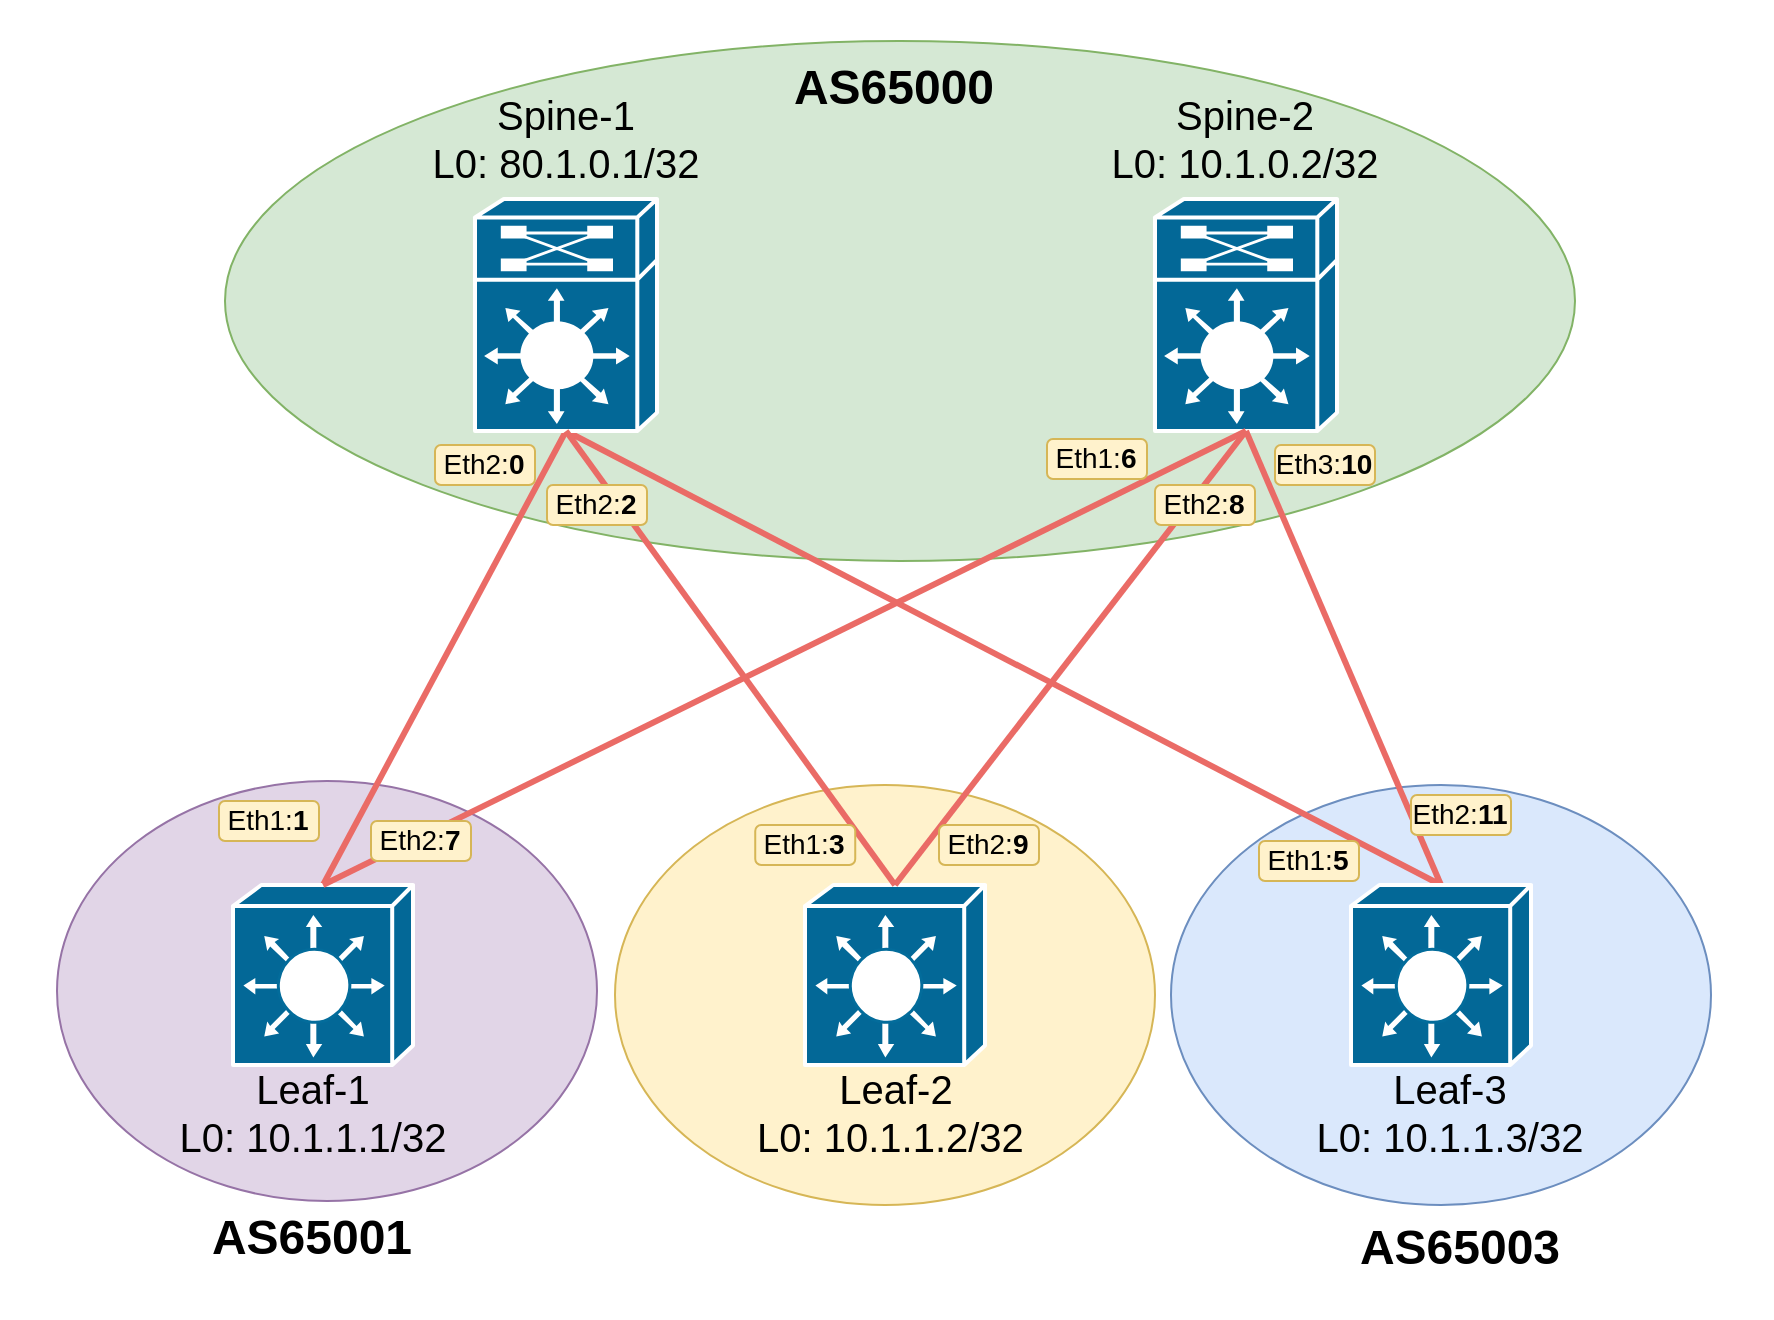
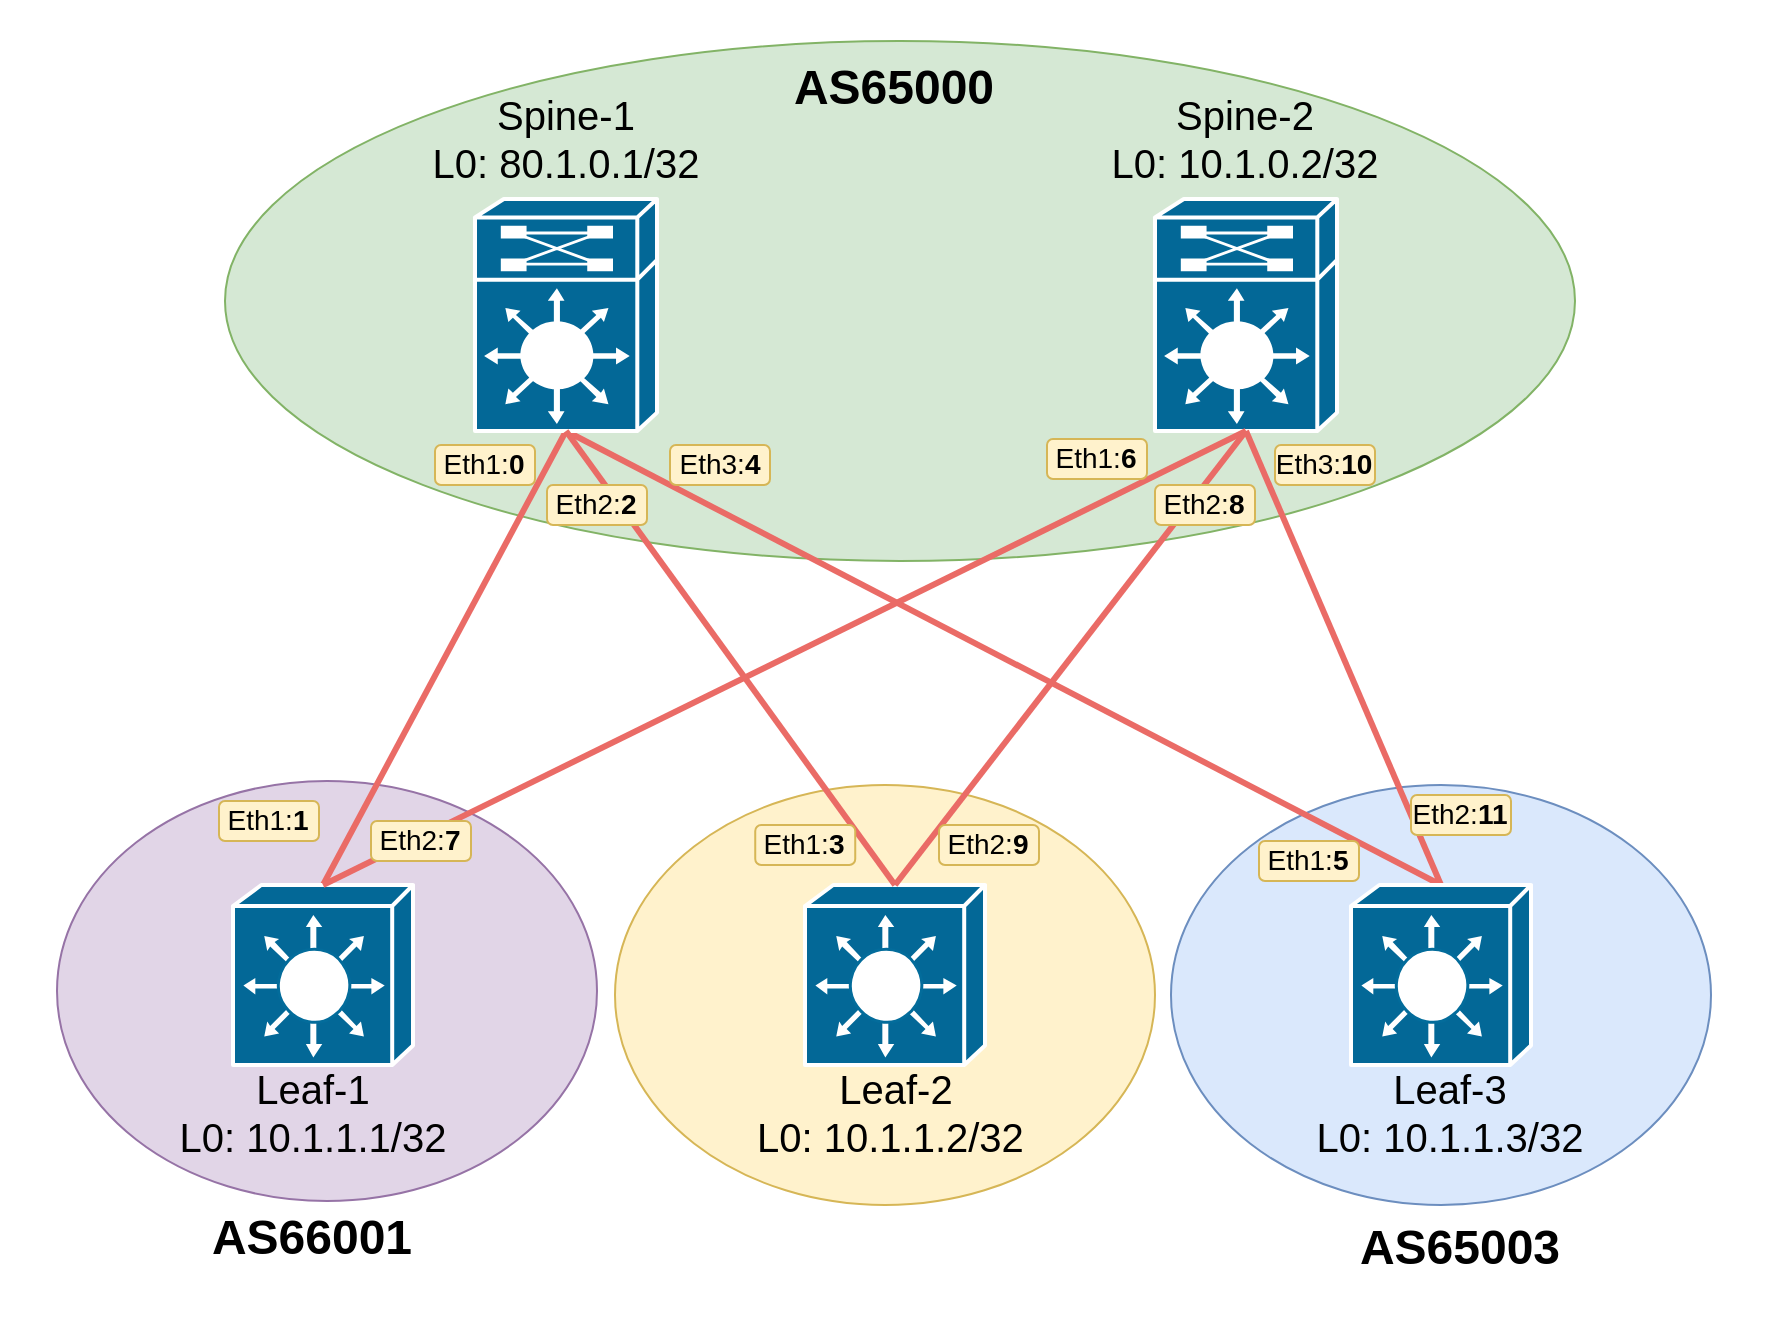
  <mxCell id="0" />
  <mxCell id="1" parent="0" />
  <mxCell id="2" value="" style="ellipse;whiteSpace=wrap;html=1;fillColor=#dae8fc;strokeColor=#6c8ebf;" vertex="1" parent="1"><mxGeometry x="585" y="392" width="270" height="210" as="geometry" /></mxCell>
  <mxCell id="3" value="" style="ellipse;whiteSpace=wrap;html=1;fillColor=#fff2cc;strokeColor=#d6b656;" vertex="1" parent="1"><mxGeometry x="307" y="392" width="270" height="210" as="geometry" /></mxCell>
  <mxCell id="4" value="" style="ellipse;whiteSpace=wrap;html=1;fillColor=#e1d5e7;strokeColor=#9673a6;" vertex="1" parent="1"><mxGeometry x="28" y="390" width="270" height="210" as="geometry" /></mxCell>
  <mxCell id="5" value="" style="ellipse;whiteSpace=wrap;html=1;fillColor=#d5e8d4;strokeColor=#82b366;" vertex="1" parent="1"><mxGeometry x="112" y="20" width="675" height="260" as="geometry" /></mxCell>
  <mxCell id="6" value="Leaf-2&lt;br&gt;L0:&amp;nbsp;10.1.1.2/32&amp;nbsp;" style="text;html=1;strokeColor=none;fillColor=none;align=center;verticalAlign=middle;whiteSpace=wrap;rounded=0;fontSize=20;fontFamily=Helvetica;horizontal=1;" parent="1" vertex="1"><mxGeometry x="373" y="531" width="150" height="50" as="geometry" /></mxCell>
  <mxCell id="7" style="edgeStyle=none;rounded=0;hachureGap=4;orthogonalLoop=1;jettySize=auto;html=1;exitX=0.5;exitY=0;exitDx=0;exitDy=0;exitPerimeter=0;entryX=0.5;entryY=1;entryDx=0;entryDy=0;entryPerimeter=0;fontFamily=Architects Daughter;fontSource=https%3A%2F%2Ffonts.googleapis.com%2Fcss%3Ffamily%3DArchitects%2BDaughter;fontSize=16;strokeColor=#EA6B66;endArrow=none;endFill=0;strokeWidth=3;" parent="1" source="11" target="9" edge="1"><mxGeometry relative="1" as="geometry"><mxPoint x="212" y="232" as="sourcePoint" /></mxGeometry></mxCell>
  <mxCell id="8" style="edgeStyle=none;rounded=0;hachureGap=4;orthogonalLoop=1;jettySize=auto;html=1;exitX=0.5;exitY=0;exitDx=0;exitDy=0;exitPerimeter=0;entryX=0.5;entryY=1;entryDx=0;entryDy=0;entryPerimeter=0;fontFamily=Architects Daughter;fontSource=https%3A%2F%2Ffonts.googleapis.com%2Fcss%3Ffamily%3DArchitects%2BDaughter;fontSize=16;strokeWidth=3;strokeColor=#EA6B66;endArrow=none;endFill=0;" parent="1" source="34" target="9" edge="1"><mxGeometry relative="1" as="geometry"><mxPoint x="372" y="232" as="sourcePoint" /></mxGeometry></mxCell>
  <mxCell id="9" value="" style="shape=mxgraph.cisco.misc.route_switch_processor;html=1;dashed=0;fillColor=#036897;strokeColor=#ffffff;strokeWidth=2;verticalLabelPosition=bottom;verticalAlign=top;rounded=0;shadow=0;comic=0;fontFamily=Verdana;fontSize=12;" parent="1" vertex="1"><mxGeometry x="237" y="99" width="91" height="116" as="geometry" /></mxCell>
  <mxCell id="10" value="" style="shape=mxgraph.cisco.misc.route_switch_processor;html=1;dashed=0;fillColor=#036897;strokeColor=#ffffff;strokeWidth=2;verticalLabelPosition=bottom;verticalAlign=top;rounded=0;shadow=0;comic=0;fontFamily=Verdana;fontSize=12;" parent="1" vertex="1"><mxGeometry x="577" y="99" width="91" height="116" as="geometry" /></mxCell>
  <mxCell id="11" value="" style="shape=mxgraph.cisco.switches.layer_3_switch;sketch=0;html=1;pointerEvents=1;dashed=0;fillColor=#036897;strokeColor=#ffffff;strokeWidth=2;verticalLabelPosition=bottom;verticalAlign=top;align=center;outlineConnect=0;hachureGap=4;jiggle=2;curveFitting=1;fontFamily=Architects Daughter;fontSource=https%3A%2F%2Ffonts.googleapis.com%2Fcss%3Ffamily%3DArchitects%2BDaughter;fontSize=20;" parent="1" vertex="1"><mxGeometry x="116" y="442" width="90" height="90" as="geometry" /></mxCell>
  <mxCell id="12" value="" style="shape=mxgraph.cisco.switches.layer_3_switch;sketch=0;html=1;pointerEvents=1;dashed=0;fillColor=#036897;strokeColor=#ffffff;strokeWidth=2;verticalLabelPosition=bottom;verticalAlign=top;align=center;outlineConnect=0;hachureGap=4;jiggle=2;curveFitting=1;fontFamily=Architects Daughter;fontSource=https%3A%2F%2Ffonts.googleapis.com%2Fcss%3Ffamily%3DArchitects%2BDaughter;fontSize=20;" parent="1" vertex="1"><mxGeometry x="402" y="442" width="90" height="90" as="geometry" /></mxCell>
  <mxCell id="13" value="Spine-1&lt;br&gt;L0:&amp;nbsp;80.1.0.1/32" style="text;html=1;strokeColor=none;fillColor=none;align=center;verticalAlign=middle;whiteSpace=wrap;rounded=0;fontSize=20;fontFamily=Helvetica;horizontal=1;" parent="1" vertex="1"><mxGeometry x="211.63" y="49" width="141.75" height="40" as="geometry" /></mxCell>
  <mxCell id="14" value="Leaf-1&lt;br&gt;L0:&amp;nbsp;10.1.1.1/32" style="text;html=1;strokeColor=none;fillColor=none;align=center;verticalAlign=middle;whiteSpace=wrap;rounded=0;fontSize=20;fontFamily=Helvetica;horizontal=1;" parent="1" vertex="1"><mxGeometry x="78.5" y="531" width="155" height="50" as="geometry" /></mxCell>
  <mxCell id="15" value="Spine-2&lt;br&gt;L0:&amp;nbsp;10.1.0.2/32" style="text;html=1;strokeColor=none;fillColor=none;align=center;verticalAlign=middle;whiteSpace=wrap;rounded=0;fontSize=20;fontFamily=Helvetica;horizontal=1;" parent="1" vertex="1"><mxGeometry x="552" y="49" width="141" height="40" as="geometry" /></mxCell>
  <mxCell id="16" value="Leaf-3&lt;br&gt;L0:&amp;nbsp;10.1.1.3/32" style="text;html=1;strokeColor=none;fillColor=none;align=center;verticalAlign=middle;whiteSpace=wrap;rounded=0;fontSize=20;fontFamily=Helvetica;horizontal=1;" parent="1" vertex="1"><mxGeometry x="647" y="536" width="156" height="40" as="geometry" /></mxCell>
  <mxCell id="17" value="" style="edgeStyle=none;rounded=0;hachureGap=4;orthogonalLoop=1;jettySize=auto;html=1;exitX=0.5;exitY=0;exitDx=0;exitDy=0;exitPerimeter=0;entryX=0.5;entryY=1;entryDx=0;entryDy=0;entryPerimeter=0;fontFamily=Architects Daughter;fontSource=https%3A%2F%2Ffonts.googleapis.com%2Fcss%3Ffamily%3DArchitects%2BDaughter;fontSize=16;endArrow=none;endFill=0;strokeWidth=3;strokeColor=#EA6B66;" parent="1" source="11" target="10" edge="1"><mxGeometry relative="1" as="geometry"><mxPoint x="527" y="232" as="sourcePoint" /><mxPoint x="522" y="238" as="targetPoint" /></mxGeometry></mxCell>
  <mxCell id="18" value="" style="edgeStyle=none;rounded=0;hachureGap=4;orthogonalLoop=1;jettySize=auto;html=1;exitX=0.5;exitY=0;exitDx=0;exitDy=0;exitPerimeter=0;entryX=0.5;entryY=1;entryDx=0;entryDy=0;entryPerimeter=0;fontFamily=Architects Daughter;fontSource=https%3A%2F%2Ffonts.googleapis.com%2Fcss%3Ffamily%3DArchitects%2BDaughter;fontSize=16;endArrow=none;endFill=0;strokeWidth=3;strokeColor=#EA6B66;" parent="1" source="34" target="10" edge="1"><mxGeometry relative="1" as="geometry"><mxPoint x="667" y="232" as="sourcePoint" /><mxPoint x="662" y="248" as="targetPoint" /></mxGeometry></mxCell>
  <mxCell id="19" value="" style="edgeStyle=none;rounded=0;hachureGap=4;orthogonalLoop=1;jettySize=auto;html=1;exitX=0.5;exitY=0;exitDx=0;exitDy=0;exitPerimeter=0;entryX=0.5;entryY=1;entryDx=0;entryDy=0;entryPerimeter=0;fontFamily=Architects Daughter;fontSource=https%3A%2F%2Ffonts.googleapis.com%2Fcss%3Ffamily%3DArchitects%2BDaughter;fontSize=16;endArrow=none;endFill=0;strokeColor=#EA6B66;strokeWidth=3;" parent="1" source="12" target="10" edge="1"><mxGeometry relative="1" as="geometry"><mxPoint x="447" y="442" as="sourcePoint" /><mxPoint x="477" y="412" as="targetPoint" /></mxGeometry></mxCell>
  <mxCell id="20" value="" style="edgeStyle=none;rounded=0;hachureGap=4;orthogonalLoop=1;jettySize=auto;html=1;exitX=0.5;exitY=0;exitDx=0;exitDy=0;exitPerimeter=0;entryX=0.5;entryY=1;entryDx=0;entryDy=0;entryPerimeter=0;fontFamily=Architects Daughter;fontSource=https%3A%2F%2Ffonts.googleapis.com%2Fcss%3Ffamily%3DArchitects%2BDaughter;fontSize=16;endArrow=none;endFill=0;strokeWidth=3;strokeColor=#EA6B66;" parent="1" source="12" target="9" edge="1"><mxGeometry relative="1" as="geometry"><mxPoint x="447" y="442" as="sourcePoint" /><mxPoint x="402" y="412" as="targetPoint" /></mxGeometry></mxCell>
  <mxCell id="21" value="Eth1:&lt;b&gt;1&lt;/b&gt;" style="text;html=1;strokeColor=#d6b656;fillColor=#fff2cc;align=center;verticalAlign=middle;whiteSpace=wrap;rounded=1;fontSize=14;fontFamily=Helvetica;horizontal=1;" parent="1" vertex="1"><mxGeometry x="109" y="400" width="50" height="20" as="geometry" /></mxCell>
  <mxCell id="22" value="AS65000" style="text;html=1;strokeColor=none;fillColor=none;align=center;verticalAlign=middle;whiteSpace=wrap;rounded=0;fontSize=24;fontFamily=Helvetica;horizontal=1;fontStyle=1;fontColor=#000000;" parent="1" vertex="1"><mxGeometry x="312" y="30" width="270" height="28" as="geometry" /></mxCell>
  <mxCell id="23" value="Eth2:&lt;b&gt;7&lt;/b&gt;" style="text;html=1;strokeColor=#d6b656;fillColor=#fff2cc;align=center;verticalAlign=middle;whiteSpace=wrap;rounded=1;fontSize=14;fontFamily=Helvetica;horizontal=1;" parent="1" vertex="1"><mxGeometry x="185" y="410" width="50" height="20" as="geometry" /></mxCell>
- <mxCell id="24" value="Eth2:&lt;b&gt;0&lt;/b&gt;" style="text;html=1;strokeColor=#d6b656;fillColor=#fff2cc;align=center;verticalAlign=middle;whiteSpace=wrap;rounded=1;fontSize=14;fontFamily=Helvetica;horizontal=1;" parent="1" vertex="1"><mxGeometry x="217" y="222" width="50" height="20" as="geometry" /></mxCell>
+ <mxCell id="24" value="Eth1:&lt;b&gt;0&lt;/b&gt;" style="text;html=1;strokeColor=#d6b656;fillColor=#fff2cc;align=center;verticalAlign=middle;whiteSpace=wrap;rounded=1;fontSize=14;fontFamily=Helvetica;horizontal=1;" parent="1" vertex="1"><mxGeometry x="217" y="222" width="50" height="20" as="geometry" /></mxCell>
  <mxCell id="25" value="Eth2:&lt;b&gt;2&lt;/b&gt;" style="text;html=1;strokeColor=#d6b656;fillColor=#fff2cc;align=center;verticalAlign=middle;whiteSpace=wrap;rounded=1;fontSize=14;fontFamily=Helvetica;horizontal=1;" parent="1" vertex="1"><mxGeometry x="273" y="242" width="50" height="20" as="geometry" /></mxCell>
  <mxCell id="26" value="Eth1:&lt;b&gt;3&lt;/b&gt;" style="text;html=1;strokeColor=#d6b656;fillColor=#fff2cc;align=center;verticalAlign=middle;whiteSpace=wrap;rounded=1;fontSize=14;fontFamily=Helvetica;horizontal=1;" parent="1" vertex="1"><mxGeometry x="377.12" y="412" width="50" height="20" as="geometry" /></mxCell>
  <mxCell id="27" value="Eth1:&lt;b&gt;6&lt;/b&gt;" style="text;html=1;strokeColor=#d6b656;fillColor=#fff2cc;align=center;verticalAlign=middle;whiteSpace=wrap;rounded=1;fontSize=14;fontFamily=Helvetica;horizontal=1;" parent="1" vertex="1"><mxGeometry x="523" y="219" width="50" height="20" as="geometry" /></mxCell>
+ <mxCell id="28" value="Eth3:&lt;b&gt;4&lt;/b&gt;" style="text;html=1;strokeColor=#d6b656;fillColor=#fff2cc;align=center;verticalAlign=middle;whiteSpace=wrap;rounded=1;fontSize=14;fontFamily=Helvetica;horizontal=1;" parent="1" vertex="1"><mxGeometry x="334.5" y="222" width="50" height="20" as="geometry" /></mxCell>
  <mxCell id="29" value="Eth1:&lt;b&gt;5&lt;/b&gt;" style="text;html=1;strokeColor=#d6b656;fillColor=#fff2cc;align=center;verticalAlign=middle;whiteSpace=wrap;rounded=1;fontSize=14;fontFamily=Helvetica;horizontal=1;" parent="1" vertex="1"><mxGeometry x="629" y="420" width="50" height="20" as="geometry" /></mxCell>
  <mxCell id="30" value="Eth2:&lt;b&gt;9&lt;/b&gt;" style="text;html=1;strokeColor=#d6b656;fillColor=#fff2cc;align=center;verticalAlign=middle;whiteSpace=wrap;rounded=1;fontSize=14;fontFamily=Helvetica;horizontal=1;" parent="1" vertex="1"><mxGeometry x="469" y="412" width="50" height="20" as="geometry" /></mxCell>
  <mxCell id="31" value="Eth2:&lt;b&gt;8&lt;/b&gt;" style="text;html=1;strokeColor=#d6b656;fillColor=#fff2cc;align=center;verticalAlign=middle;whiteSpace=wrap;rounded=1;fontSize=14;fontFamily=Helvetica;horizontal=1;" parent="1" vertex="1"><mxGeometry x="577" y="242" width="50" height="20" as="geometry" /></mxCell>
  <mxCell id="32" value="Eth3:&lt;b&gt;10&lt;/b&gt;" style="text;html=1;strokeColor=#d6b656;fillColor=#fff2cc;align=center;verticalAlign=middle;whiteSpace=wrap;rounded=1;fontSize=14;fontFamily=Helvetica;horizontal=1;" parent="1" vertex="1"><mxGeometry x="637" y="222" width="50" height="20" as="geometry" /></mxCell>
  <mxCell id="33" value="Eth2:&lt;b&gt;11&lt;/b&gt;" style="text;html=1;strokeColor=#d6b656;fillColor=#fff2cc;align=center;verticalAlign=middle;whiteSpace=wrap;rounded=1;fontSize=14;fontFamily=Helvetica;horizontal=1;" parent="1" vertex="1"><mxGeometry x="705" y="397" width="50" height="20" as="geometry" /></mxCell>
  <mxCell id="34" value="" style="shape=mxgraph.cisco.switches.layer_3_switch;sketch=0;html=1;pointerEvents=1;dashed=0;fillColor=#036897;strokeColor=#ffffff;strokeWidth=2;verticalLabelPosition=bottom;verticalAlign=top;align=center;outlineConnect=0;hachureGap=4;jiggle=2;curveFitting=1;fontFamily=Architects Daughter;fontSource=https%3A%2F%2Ffonts.googleapis.com%2Fcss%3Ffamily%3DArchitects%2BDaughter;fontSize=20;" parent="1" vertex="1"><mxGeometry x="675" y="442" width="90" height="90" as="geometry" /></mxCell>
- <mxCell id="35" value="AS65001" style="text;html=1;strokeColor=none;fillColor=none;align=center;verticalAlign=middle;whiteSpace=wrap;rounded=0;fontSize=24;fontFamily=Helvetica;horizontal=1;fontStyle=1;fontColor=#000000;" vertex="1" parent="1"><mxGeometry x="20.63" y="605" width="270" height="28" as="geometry" /></mxCell>
+ <mxCell id="35" value="AS66001" style="text;html=1;strokeColor=none;fillColor=none;align=center;verticalAlign=middle;whiteSpace=wrap;rounded=0;fontSize=24;fontFamily=Helvetica;horizontal=1;fontStyle=1;fontColor=#000000;" vertex="1" parent="1"><mxGeometry x="20.63" y="605" width="270" height="28" as="geometry" /></mxCell>
  <mxCell id="36" value="AS65003" style="text;html=1;strokeColor=none;fillColor=none;align=center;verticalAlign=middle;whiteSpace=wrap;rounded=0;fontSize=24;fontFamily=Helvetica;horizontal=1;fontStyle=1;fontColor=#000000;" vertex="1" parent="1"><mxGeometry x="595" y="610" width="270" height="28" as="geometry" /></mxCell>
